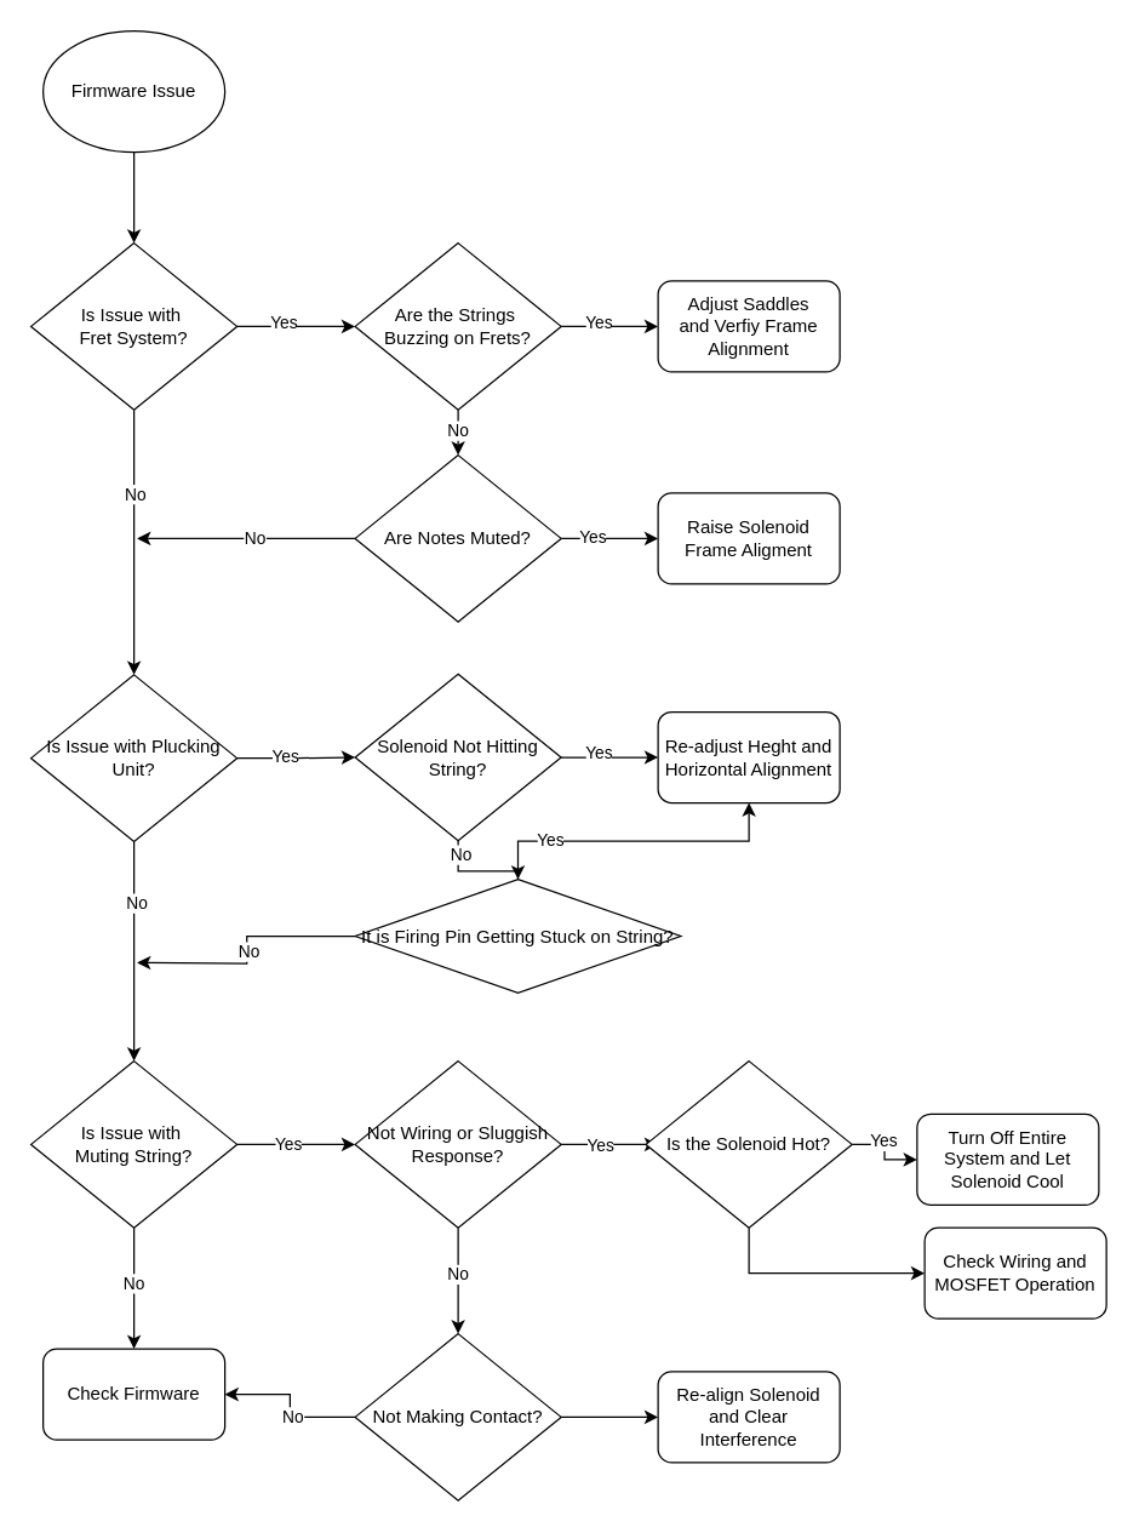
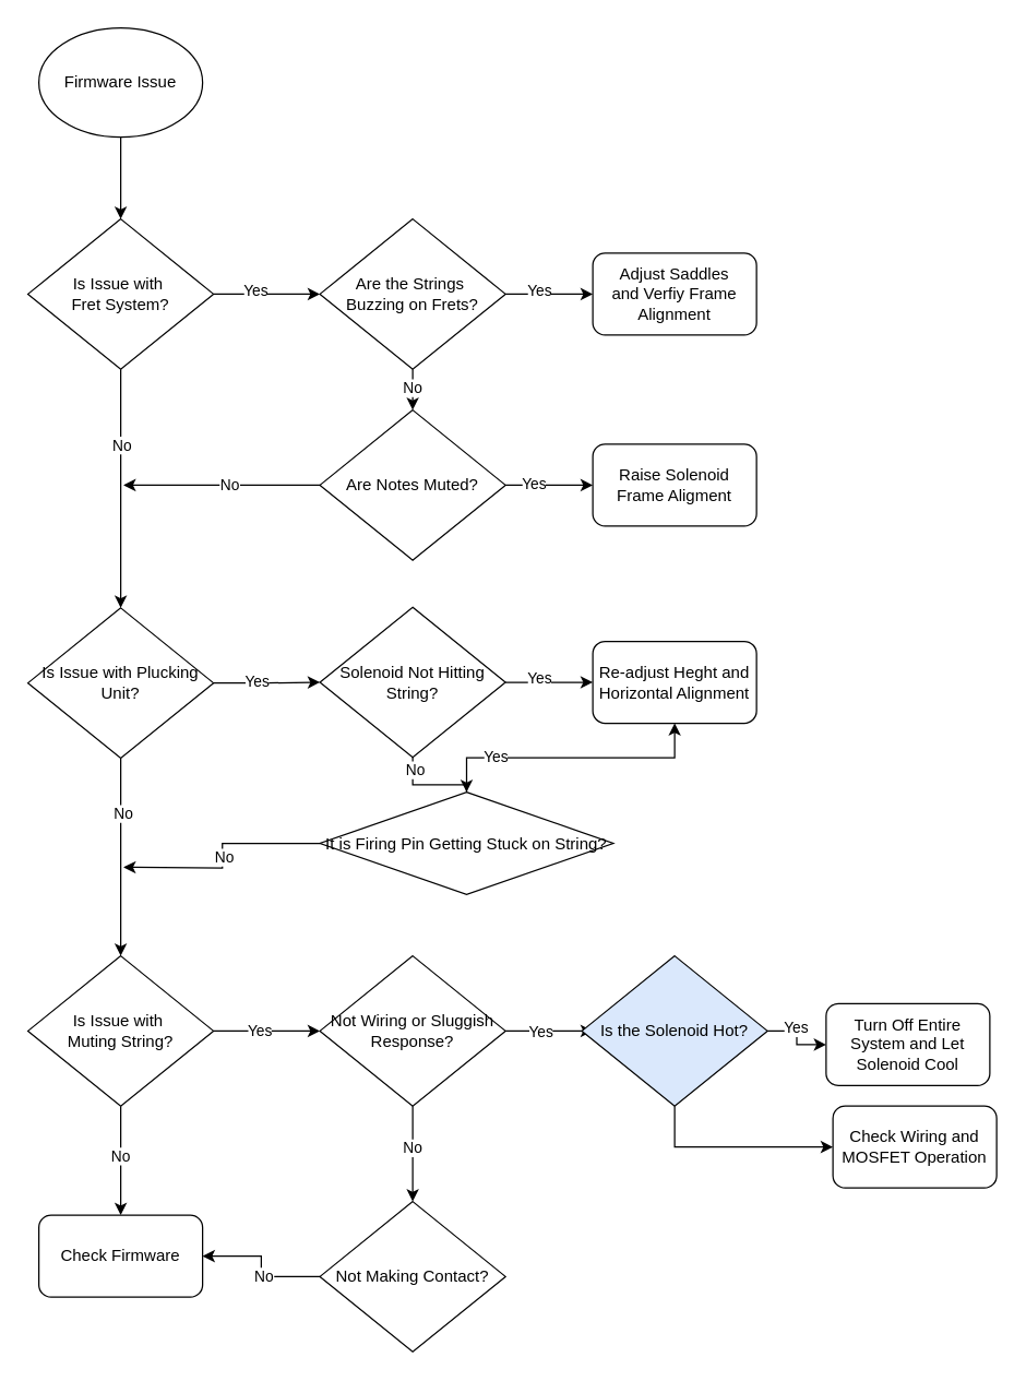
  <mxCell id="0" />
  <mxCell id="1" parent="0" />
  <mxCell id="2" value="" style="edgeStyle=orthogonalEdgeStyle;rounded=0;orthogonalLoop=1;jettySize=auto;html=1;" edge="1" parent="1" source="3" target="8"><mxGeometry relative="1" as="geometry" /></mxCell>
  <mxCell id="3" value="Firmware Issue" style="ellipse;whiteSpace=wrap;html=1;" vertex="1" parent="1"><mxGeometry x="28" y="20" width="120" height="80" as="geometry" /></mxCell>
  <mxCell id="4" value="" style="edgeStyle=orthogonalEdgeStyle;rounded=0;orthogonalLoop=1;jettySize=auto;html=1;" edge="1" parent="1" source="8" target="13"><mxGeometry relative="1" as="geometry" /></mxCell>
  <mxCell id="5" value="Yes" style="edgeLabel;html=1;align=center;verticalAlign=middle;resizable=0;points=[];" vertex="1" connectable="0" parent="4"><mxGeometry x="-0.231" y="3" relative="1" as="geometry"><mxPoint as="offset" /></mxGeometry></mxCell>
  <mxCell id="6" style="edgeStyle=orthogonalEdgeStyle;rounded=0;orthogonalLoop=1;jettySize=auto;html=1;entryX=0.5;entryY=0;entryDx=0;entryDy=0;" edge="1" parent="1" source="8" target="25"><mxGeometry relative="1" as="geometry" /></mxCell>
  <mxCell id="7" value="No" style="edgeLabel;html=1;align=center;verticalAlign=middle;resizable=0;points=[];" vertex="1" connectable="0" parent="6"><mxGeometry x="-0.369" y="3" relative="1" as="geometry"><mxPoint x="-3" as="offset" /></mxGeometry></mxCell>
  <mxCell id="8" value="Is Issue with&amp;nbsp;&lt;div&gt;Fret System?&lt;/div&gt;" style="rhombus;whiteSpace=wrap;html=1;" vertex="1" parent="1"><mxGeometry x="20" y="160" width="136" height="110" as="geometry" /></mxCell>
  <mxCell id="9" value="" style="edgeStyle=orthogonalEdgeStyle;rounded=0;orthogonalLoop=1;jettySize=auto;html=1;" edge="1" parent="1" source="13" target="14"><mxGeometry relative="1" as="geometry" /></mxCell>
  <mxCell id="10" value="Yes" style="edgeLabel;html=1;align=center;verticalAlign=middle;resizable=0;points=[];" vertex="1" connectable="0" parent="9"><mxGeometry x="-0.25" y="3" relative="1" as="geometry"><mxPoint as="offset" /></mxGeometry></mxCell>
  <mxCell id="11" value="" style="edgeStyle=orthogonalEdgeStyle;rounded=0;orthogonalLoop=1;jettySize=auto;html=1;" edge="1" parent="1" source="13" target="19"><mxGeometry relative="1" as="geometry" /></mxCell>
  <mxCell id="12" value="No" style="edgeLabel;html=1;align=center;verticalAlign=middle;resizable=0;points=[];" vertex="1" connectable="0" parent="11"><mxGeometry x="0.32" y="-1" relative="1" as="geometry"><mxPoint as="offset" /></mxGeometry></mxCell>
  <mxCell id="13" value="Are the Strings&amp;nbsp;&lt;div&gt;Buzzing on Frets?&lt;/div&gt;" style="rhombus;whiteSpace=wrap;html=1;" vertex="1" parent="1"><mxGeometry x="234" y="160" width="136" height="110" as="geometry" /></mxCell>
  <mxCell id="14" value="Adjust Saddles&lt;div&gt;and Verfiy Frame Alignment&lt;/div&gt;" style="rounded=1;whiteSpace=wrap;html=1;" vertex="1" parent="1"><mxGeometry x="434" y="185" width="120" height="60" as="geometry" /></mxCell>
  <mxCell id="15" value="" style="edgeStyle=orthogonalEdgeStyle;rounded=0;orthogonalLoop=1;jettySize=auto;html=1;" edge="1" parent="1" source="19" target="20"><mxGeometry relative="1" as="geometry" /></mxCell>
  <mxCell id="16" value="Yes" style="edgeLabel;html=1;align=center;verticalAlign=middle;resizable=0;points=[];" vertex="1" connectable="0" parent="15"><mxGeometry x="-0.375" y="2" relative="1" as="geometry"><mxPoint as="offset" /></mxGeometry></mxCell>
  <mxCell id="17" style="edgeStyle=orthogonalEdgeStyle;rounded=0;orthogonalLoop=1;jettySize=auto;html=1;" edge="1" parent="1" source="19"><mxGeometry relative="1" as="geometry"><mxPoint x="90" y="355" as="targetPoint" /></mxGeometry></mxCell>
  <mxCell id="18" value="No" style="edgeLabel;html=1;align=center;verticalAlign=middle;resizable=0;points=[];" vertex="1" connectable="0" parent="17"><mxGeometry x="-0.077" y="-1" relative="1" as="geometry"><mxPoint as="offset" /></mxGeometry></mxCell>
  <mxCell id="19" value="Are Notes Muted?" style="rhombus;whiteSpace=wrap;html=1;" vertex="1" parent="1"><mxGeometry x="234" y="300" width="136" height="110" as="geometry" /></mxCell>
  <mxCell id="20" value="Raise Solenoid Frame Aligment" style="rounded=1;whiteSpace=wrap;html=1;" vertex="1" parent="1"><mxGeometry x="434" y="325" width="120" height="60" as="geometry" /></mxCell>
  <mxCell id="21" value="" style="edgeStyle=orthogonalEdgeStyle;rounded=0;orthogonalLoop=1;jettySize=auto;html=1;" edge="1" parent="1" source="25" target="30"><mxGeometry relative="1" as="geometry" /></mxCell>
  <mxCell id="22" value="Yes" style="edgeLabel;html=1;align=center;verticalAlign=middle;resizable=0;points=[];" vertex="1" connectable="0" parent="21"><mxGeometry x="-0.202" y="2" relative="1" as="geometry"><mxPoint as="offset" /></mxGeometry></mxCell>
  <mxCell id="23" style="edgeStyle=orthogonalEdgeStyle;rounded=0;orthogonalLoop=1;jettySize=auto;html=1;entryX=0.5;entryY=0;entryDx=0;entryDy=0;" edge="1" parent="1" source="25" target="41"><mxGeometry relative="1" as="geometry" /></mxCell>
  <mxCell id="24" value="No" style="edgeLabel;html=1;align=center;verticalAlign=middle;resizable=0;points=[];" vertex="1" connectable="0" parent="23"><mxGeometry x="-0.448" y="1" relative="1" as="geometry"><mxPoint as="offset" /></mxGeometry></mxCell>
  <mxCell id="25" value="Is Issue with Plucking Unit?" style="rhombus;whiteSpace=wrap;html=1;" vertex="1" parent="1"><mxGeometry x="20" y="445" width="136" height="110" as="geometry" /></mxCell>
  <mxCell id="26" value="" style="edgeStyle=orthogonalEdgeStyle;rounded=0;orthogonalLoop=1;jettySize=auto;html=1;" edge="1" parent="1" source="30" target="31"><mxGeometry relative="1" as="geometry" /></mxCell>
  <mxCell id="27" value="Yes" style="edgeLabel;html=1;align=center;verticalAlign=middle;resizable=0;points=[];" vertex="1" connectable="0" parent="26"><mxGeometry x="-0.25" y="3" relative="1" as="geometry"><mxPoint as="offset" /></mxGeometry></mxCell>
  <mxCell id="28" value="" style="edgeStyle=orthogonalEdgeStyle;rounded=0;orthogonalLoop=1;jettySize=auto;html=1;" edge="1" parent="1" source="30" target="36"><mxGeometry relative="1" as="geometry" /></mxCell>
  <mxCell id="29" value="No" style="edgeLabel;html=1;align=center;verticalAlign=middle;resizable=0;points=[];" vertex="1" connectable="0" parent="28"><mxGeometry x="-0.713" y="1" relative="1" as="geometry"><mxPoint as="offset" /></mxGeometry></mxCell>
  <mxCell id="30" value="Solenoid Not Hitting String?" style="rhombus;whiteSpace=wrap;html=1;" vertex="1" parent="1"><mxGeometry x="234" y="444.5" width="136" height="110" as="geometry" /></mxCell>
  <mxCell id="31" value="Re-adjust Heght and Horizontal Alignment" style="rounded=1;whiteSpace=wrap;html=1;" vertex="1" parent="1"><mxGeometry x="434" y="469.5" width="120" height="60" as="geometry" /></mxCell>
  <mxCell id="32" style="edgeStyle=orthogonalEdgeStyle;rounded=0;orthogonalLoop=1;jettySize=auto;html=1;entryX=0.5;entryY=1;entryDx=0;entryDy=0;" edge="1" parent="1" source="36" target="31"><mxGeometry relative="1" as="geometry" /></mxCell>
  <mxCell id="33" value="Yes" style="edgeLabel;html=1;align=center;verticalAlign=middle;resizable=0;points=[];" vertex="1" connectable="0" parent="32"><mxGeometry x="-0.547" y="1" relative="1" as="geometry"><mxPoint as="offset" /></mxGeometry></mxCell>
  <mxCell id="34" style="edgeStyle=orthogonalEdgeStyle;rounded=0;orthogonalLoop=1;jettySize=auto;html=1;" edge="1" parent="1" source="36"><mxGeometry relative="1" as="geometry"><mxPoint x="90" y="635" as="targetPoint" /></mxGeometry></mxCell>
  <mxCell id="35" value="No" style="edgeLabel;html=1;align=center;verticalAlign=middle;resizable=0;points=[];" vertex="1" connectable="0" parent="34"><mxGeometry x="-0.004" y="1" relative="1" as="geometry"><mxPoint as="offset" /></mxGeometry></mxCell>
  <mxCell id="36" value="It is Firing Pin Getting Stuck on String?" style="rhombus;whiteSpace=wrap;html=1;" vertex="1" parent="1"><mxGeometry x="234" y="580" width="215" height="75" as="geometry" /></mxCell>
  <mxCell id="37" value="" style="edgeStyle=orthogonalEdgeStyle;rounded=0;orthogonalLoop=1;jettySize=auto;html=1;" edge="1" parent="1" source="41" target="50"><mxGeometry relative="1" as="geometry" /></mxCell>
  <mxCell id="38" value="Yes" style="edgeLabel;html=1;align=center;verticalAlign=middle;resizable=0;points=[];" vertex="1" connectable="0" parent="37"><mxGeometry x="-0.145" y="1" relative="1" as="geometry"><mxPoint as="offset" /></mxGeometry></mxCell>
  <mxCell id="39" value="" style="edgeStyle=orthogonalEdgeStyle;rounded=0;orthogonalLoop=1;jettySize=auto;html=1;" edge="1" parent="1" source="41" target="56"><mxGeometry relative="1" as="geometry" /></mxCell>
  <mxCell id="40" value="No" style="edgeLabel;html=1;align=center;verticalAlign=middle;resizable=0;points=[];" vertex="1" connectable="0" parent="39"><mxGeometry x="-0.109" y="-1" relative="1" as="geometry"><mxPoint as="offset" /></mxGeometry></mxCell>
  <mxCell id="41" value="Is Issue with&amp;nbsp;&lt;div&gt;Muting String?&lt;/div&gt;" style="rhombus;whiteSpace=wrap;html=1;" vertex="1" parent="1"><mxGeometry x="20" y="700" width="136" height="110" as="geometry" /></mxCell>
  <mxCell id="42" value="" style="edgeStyle=orthogonalEdgeStyle;rounded=0;orthogonalLoop=1;jettySize=auto;html=1;" edge="1" parent="1" source="45" target="56"><mxGeometry relative="1" as="geometry" /></mxCell>
  <mxCell id="43" value="No" style="edgeLabel;html=1;align=center;verticalAlign=middle;resizable=0;points=[];" vertex="1" connectable="0" parent="42"><mxGeometry x="-0.163" y="-1" relative="1" as="geometry"><mxPoint as="offset" /></mxGeometry></mxCell>
- <mxCell id="44" value="" style="edgeStyle=orthogonalEdgeStyle;rounded=0;orthogonalLoop=1;jettySize=auto;html=1;" edge="1" parent="1" source="45" target="57"><mxGeometry relative="1" as="geometry" /></mxCell>
  <mxCell id="45" value="Not Making Contact?" style="rhombus;whiteSpace=wrap;html=1;" vertex="1" parent="1"><mxGeometry x="234" y="880" width="136" height="110" as="geometry" /></mxCell>
  <mxCell id="46" value="" style="edgeStyle=orthogonalEdgeStyle;rounded=0;orthogonalLoop=1;jettySize=auto;html=1;" edge="1" parent="1" source="50"><mxGeometry relative="1" as="geometry"><mxPoint x="434" y="755" as="targetPoint" /></mxGeometry></mxCell>
  <mxCell id="47" value="Yes" style="edgeLabel;html=1;align=center;verticalAlign=middle;resizable=0;points=[];" vertex="1" connectable="0" parent="46"><mxGeometry x="-0.215" y="-2" relative="1" as="geometry"><mxPoint y="-2" as="offset" /></mxGeometry></mxCell>
  <mxCell id="48" value="" style="edgeStyle=orthogonalEdgeStyle;rounded=0;orthogonalLoop=1;jettySize=auto;html=1;" edge="1" parent="1" source="50" target="45"><mxGeometry relative="1" as="geometry" /></mxCell>
  <mxCell id="49" value="No" style="edgeLabel;html=1;align=center;verticalAlign=middle;resizable=0;points=[];" vertex="1" connectable="0" parent="48"><mxGeometry x="-0.133" y="-1" relative="1" as="geometry"><mxPoint as="offset" /></mxGeometry></mxCell>
  <mxCell id="50" value="Not Wiring or Sluggish Response?" style="rhombus;whiteSpace=wrap;html=1;" vertex="1" parent="1"><mxGeometry x="234" y="700" width="136" height="110" as="geometry" /></mxCell>
  <mxCell id="51" value="" style="edgeStyle=orthogonalEdgeStyle;rounded=0;orthogonalLoop=1;jettySize=auto;html=1;" edge="1" parent="1" source="54" target="55"><mxGeometry relative="1" as="geometry" /></mxCell>
  <mxCell id="52" value="Yes" style="edgeLabel;html=1;align=center;verticalAlign=middle;resizable=0;points=[];" vertex="1" connectable="0" parent="51"><mxGeometry x="-0.227" y="3" relative="1" as="geometry"><mxPoint as="offset" /></mxGeometry></mxCell>
  <mxCell id="53" style="edgeStyle=orthogonalEdgeStyle;rounded=0;orthogonalLoop=1;jettySize=auto;html=1;entryX=0;entryY=0.5;entryDx=0;entryDy=0;" edge="1" parent="1" source="54" target="58"><mxGeometry relative="1" as="geometry"><Array as="points"><mxPoint x="494" y="840" /></Array></mxGeometry></mxCell>
- <mxCell id="54" value="Is the Solenoid Hot?" style="rhombus;whiteSpace=wrap;html=1;" vertex="1" parent="1"><mxGeometry x="426" y="700" width="136" height="110" as="geometry" /></mxCell>
+ <mxCell id="54" value="Is the Solenoid Hot?" style="rhombus;whiteSpace=wrap;html=1;fillColor=#dae8fc;" vertex="1" parent="1"><mxGeometry x="426" y="700" width="136" height="110" as="geometry" /></mxCell>
  <mxCell id="55" value="Turn Off Entire System and Let Solenoid Cool" style="rounded=1;whiteSpace=wrap;html=1;" vertex="1" parent="1"><mxGeometry x="605" y="735" width="120" height="60" as="geometry" /></mxCell>
  <mxCell id="56" value="Check Firmware" style="rounded=1;whiteSpace=wrap;html=1;" vertex="1" parent="1"><mxGeometry x="28" y="890" width="120" height="60" as="geometry" /></mxCell>
- <mxCell id="57" value="Re-align Solenoid and Clear Interference" style="rounded=1;whiteSpace=wrap;html=1;" vertex="1" parent="1"><mxGeometry x="434" y="905" width="120" height="60" as="geometry" /></mxCell>
  <mxCell id="58" value="Check Wiring and MOSFET Operation" style="rounded=1;whiteSpace=wrap;html=1;" vertex="1" parent="1"><mxGeometry x="610" y="810" width="120" height="60" as="geometry" /></mxCell>
